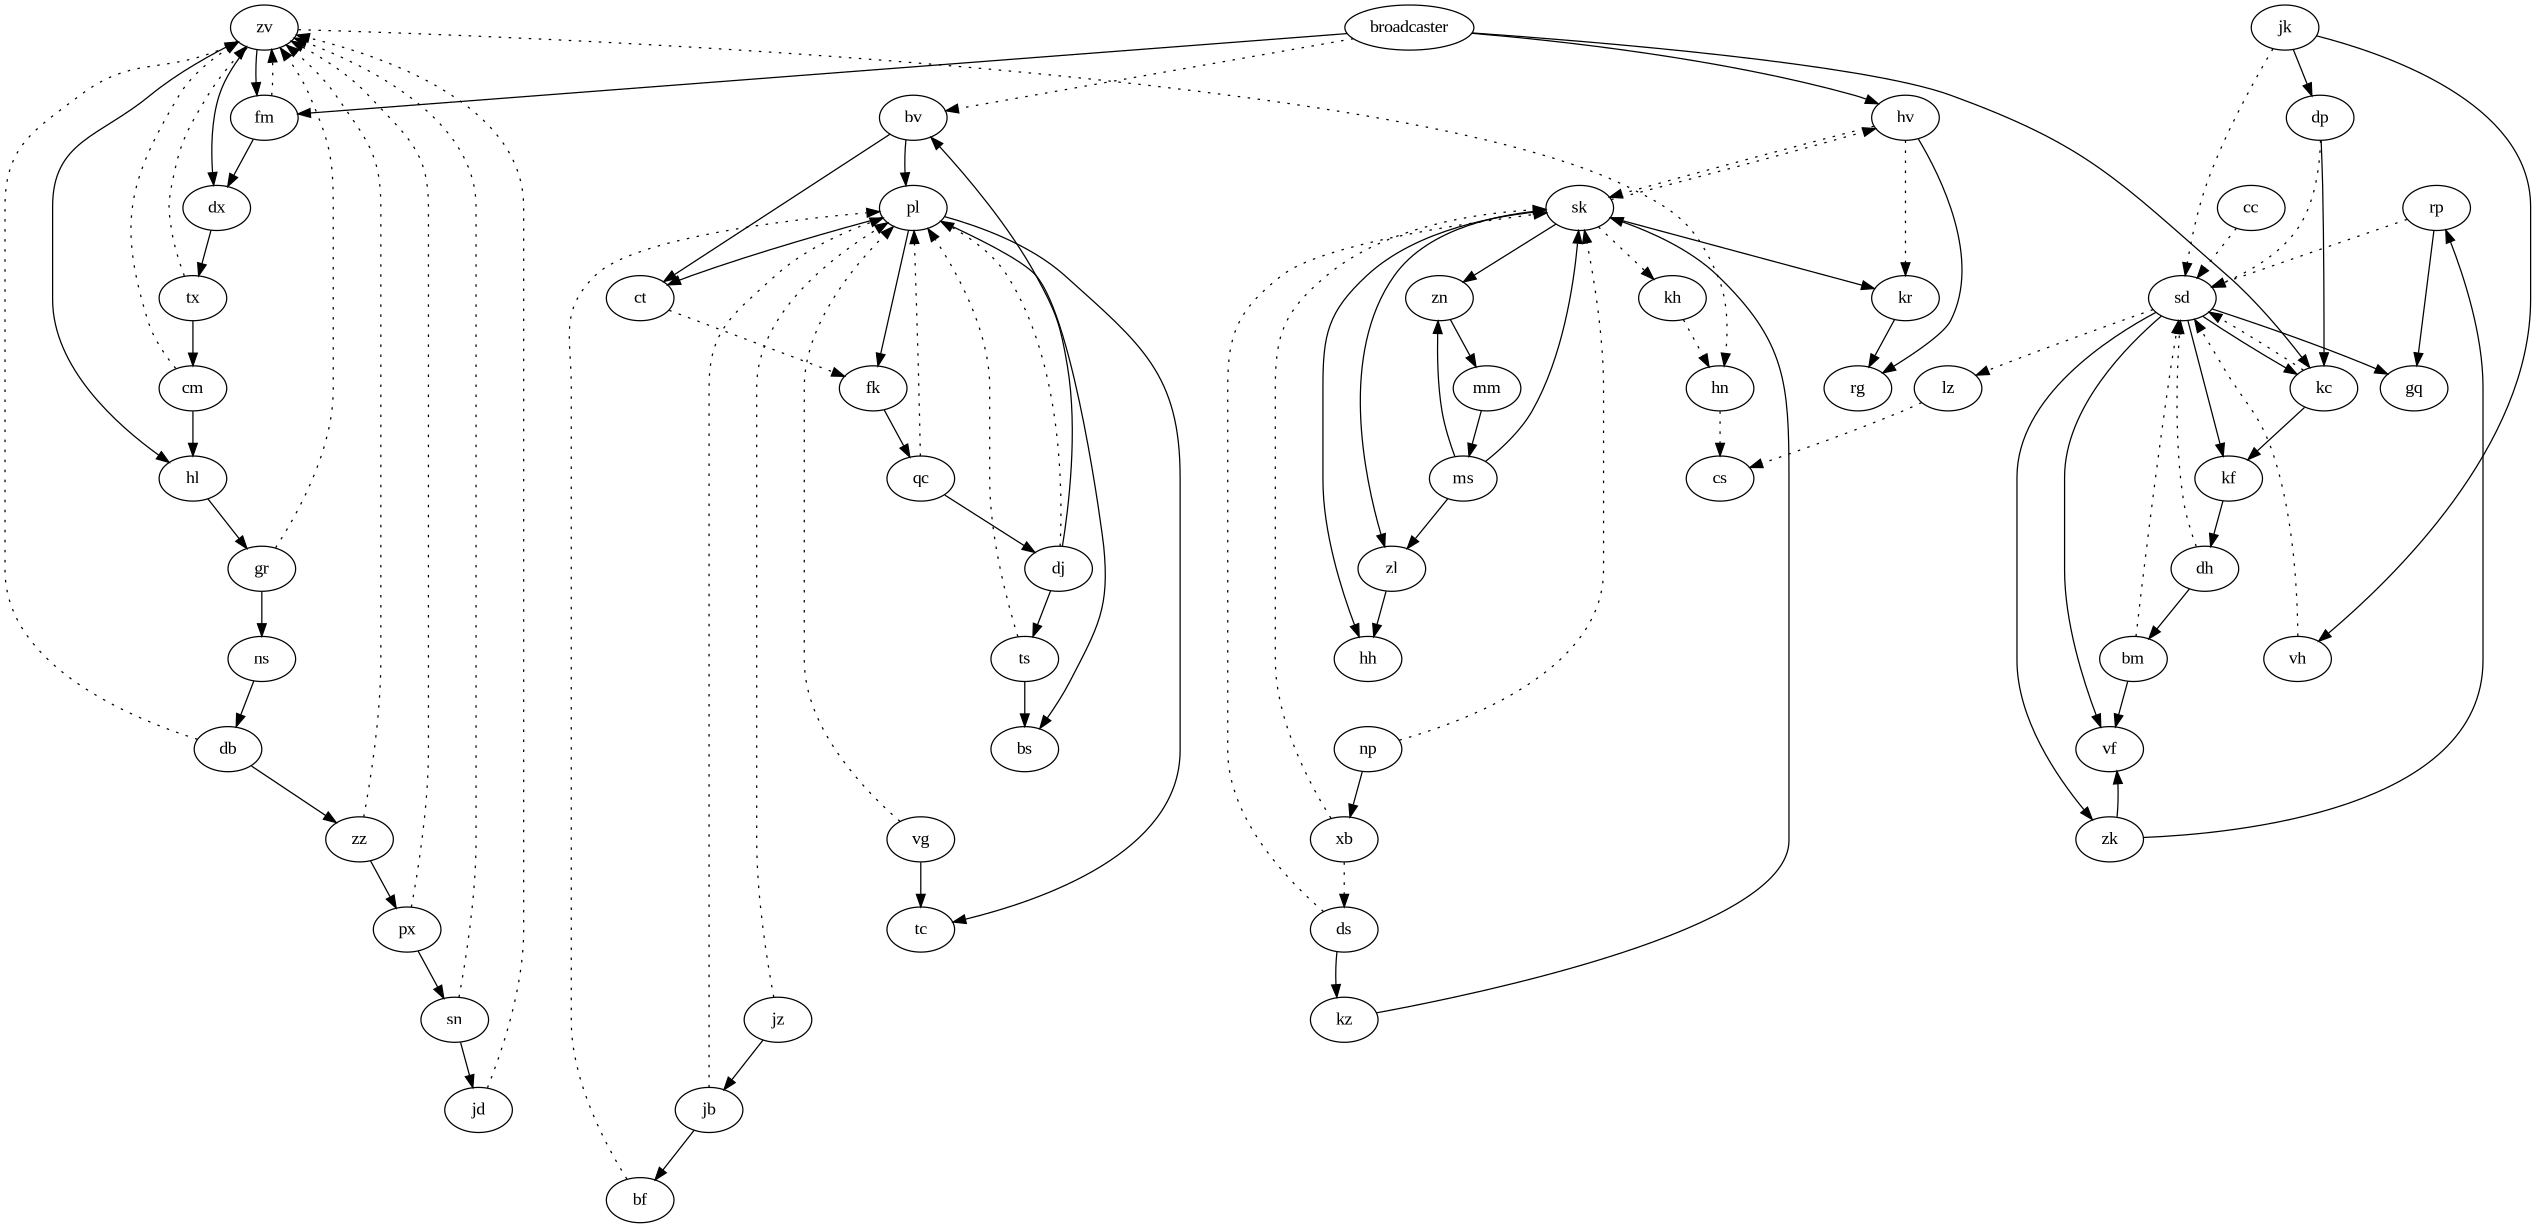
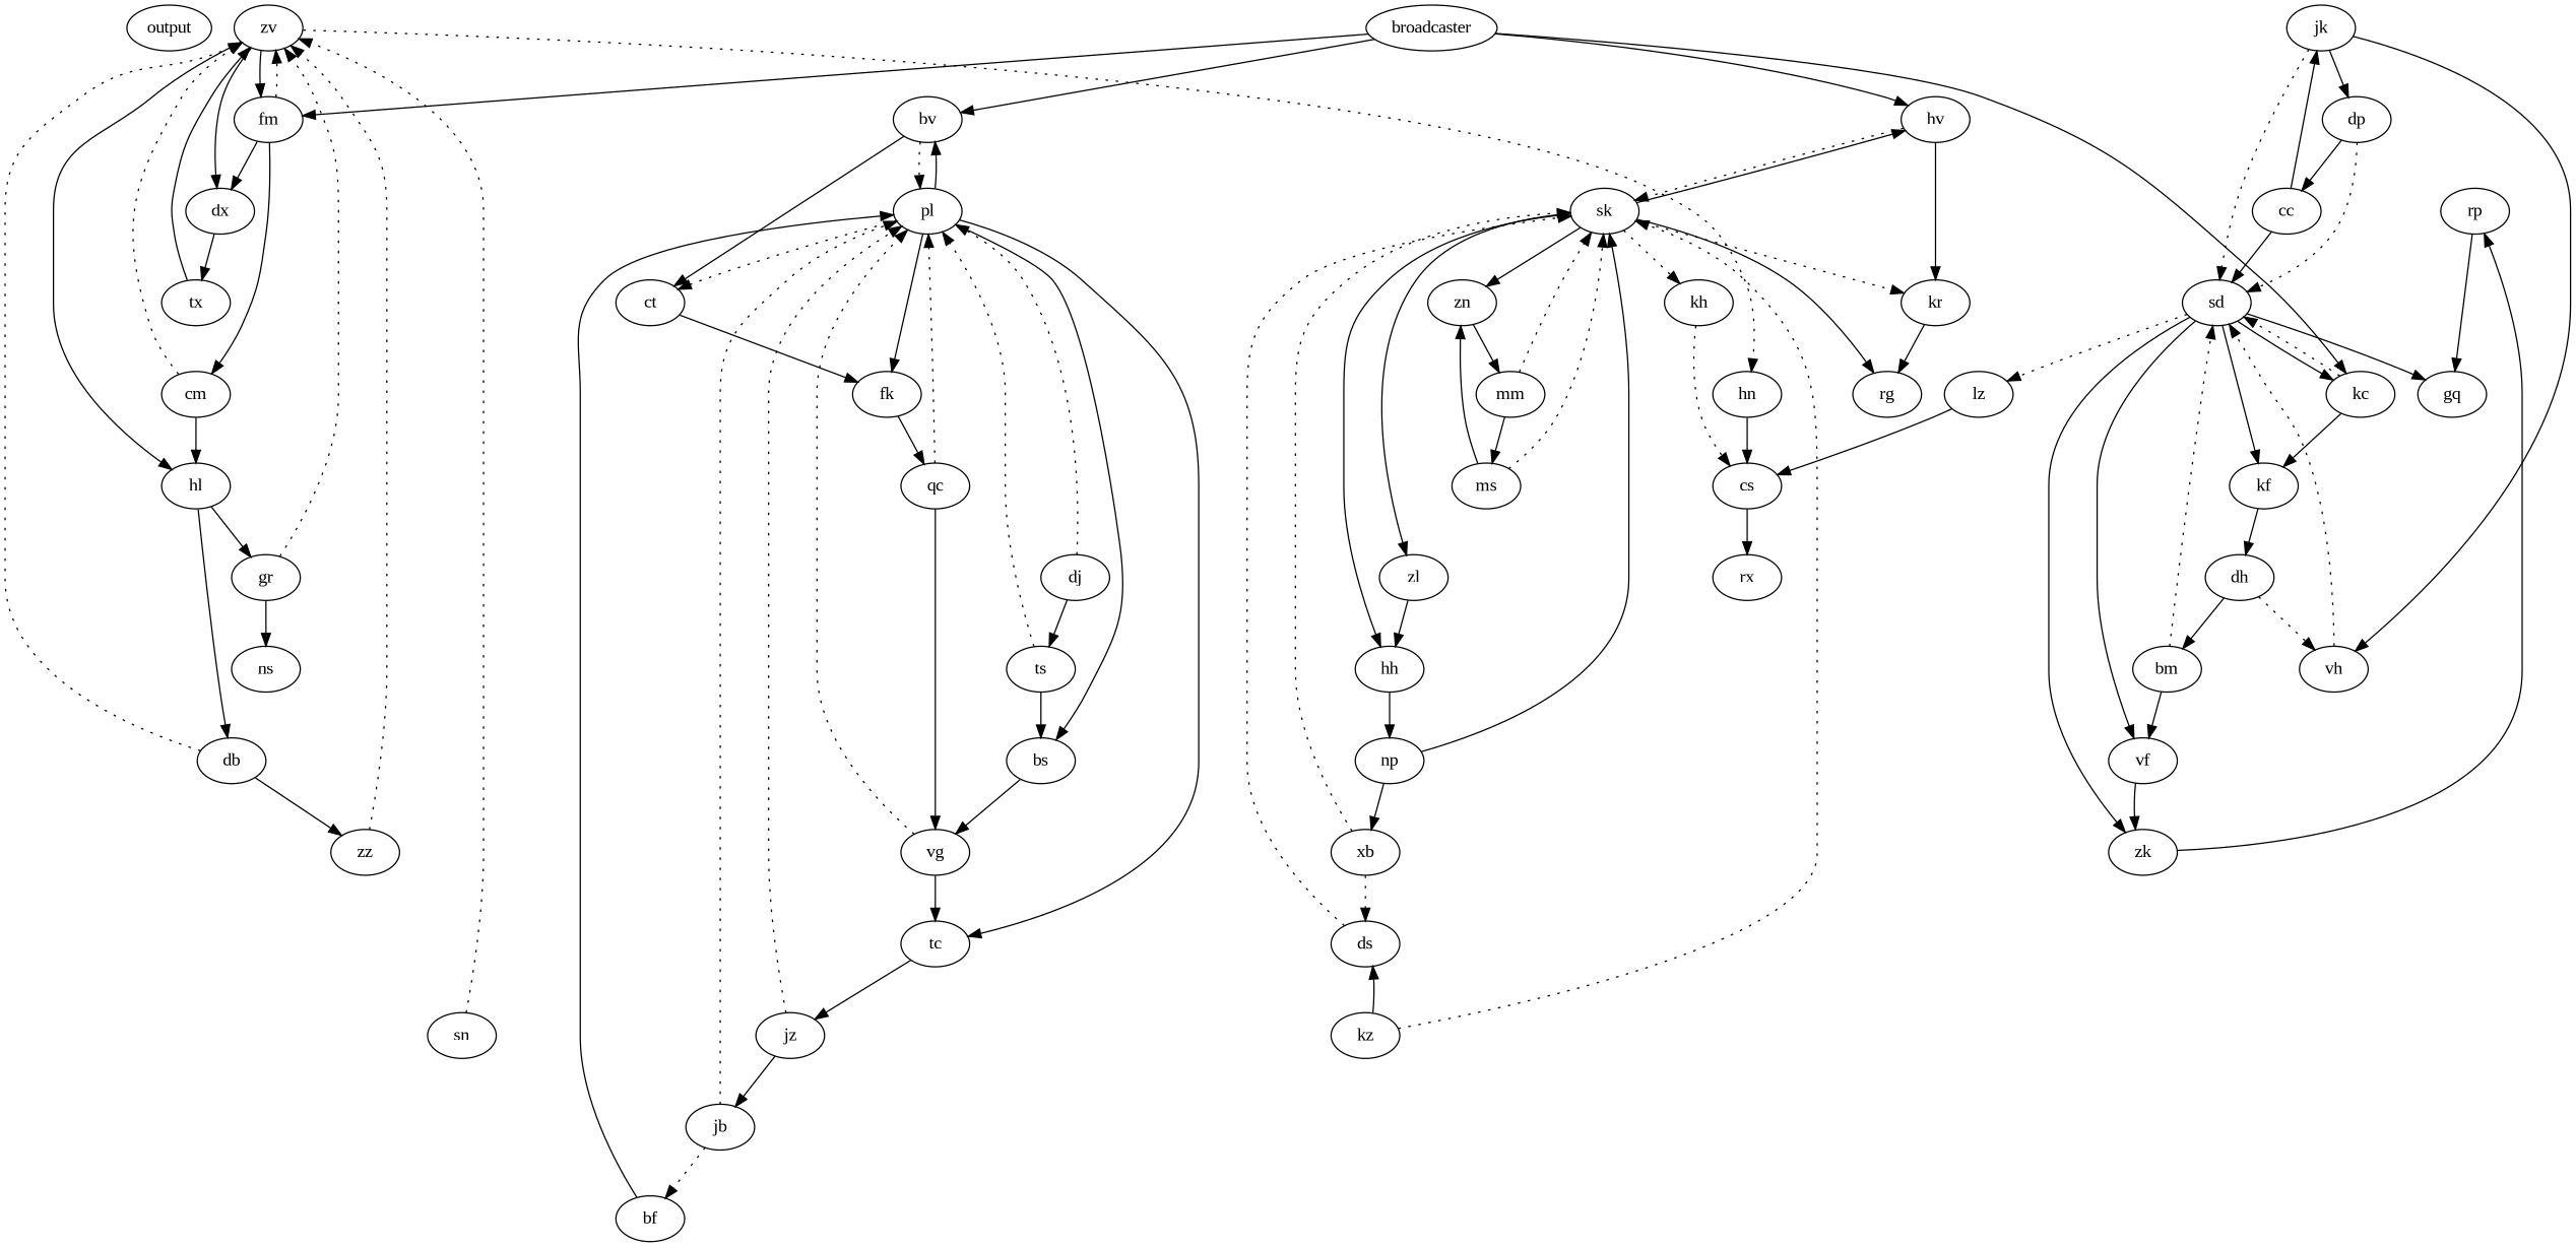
  digraph {
    fontname="Liberation Serif"
    node [fontname="Liberation Serif"]
    edge [fontname="Liberation Serif"]
+   output
    rp
    gq
    sd
    lz
    kc
    kf
    zk
    vf
    kh
    cs
+   rx
    jz
    jb
    pl
    bf
    tc
    bs
    fk
    ct
    bv
    dx
    tx
    zv
    cm
    dh
    bm
    fm
    hn
    hl
    ns
    db
    gr
    xb
    sk
    ds
    hv
    kr
    zn
    zl
    hh
    rg
    kz
    zz
-   px
    mm
    np
    dj
    ts
    jk
    vh
    dp
    cc
    vg
-   jd
    ms
    qc
    sn
    broadcaster
    rp -> gq
-   rp -> sd [style=dotted]
    sd -> gq
    sd -> lz [style=dotted]
    sd -> kc
    sd -> kf
    sd -> zk
    sd -> vf
-   lz -> cs [style=dotted]
+   lz -> cs [style=solid]
    kc -> sd [style=dotted]
    kc -> kf
    kf -> dh
    zk -> rp
-   zk -> vf
-   kh -> hn [style=dotted]
+   vf -> zk
+   kh -> cs [style=dotted]
+   cs -> rx
    jz -> jb
    jz -> pl [style=dotted]
    jb -> pl [style=dotted]
-   jb -> bf
+   jb -> bf [style=dotted]
    pl -> tc
    pl -> bs
    pl -> fk
-   pl -> ct
-   dj -> bv
-   bf -> pl [style=dotted]
+   pl -> ct [style=dotted]
+   pl -> bv
+   bf -> pl [style=solid]
+   tc -> jz
+   bs -> vg
    fk -> qc
-   ct -> fk [style=dotted]
-   bv -> pl [style=solid]
+   ct -> fk
+   bv -> pl [style=dotted]
    bv -> ct
    dx -> tx
-   tx -> zv [style=dotted]
-   tx -> cm
+   tx -> zv [style=solid]
+   fm -> cm
    zv -> dx
    zv -> fm
    zv -> hn [style=dotted]
    zv -> hl
    cm -> zv [style=dotted]
    cm -> hl
-   dh -> sd [style=dotted]
+   dh -> vh [style=dotted]
    dh -> bm
    bm -> sd [style=dotted]
    bm -> vf
    fm -> dx
    fm -> zv [style=dotted]
-   hn -> cs [style=dotted]
+   hn -> cs [style=solid]
    hl -> gr
-   ns -> db
+   hl -> db
    db -> zv [style=dotted]
    db -> zz
    gr -> zv [style=dotted]
    gr -> ns
    xb -> sk [style=dotted]
    xb -> ds [style=dotted]
    sk -> kh [style=dotted]
-   sk -> hv [style=dotted]
-   sk -> kr
+   sk -> hv
+   sk -> kr [style=dotted]
    sk -> zn
    sk -> zl
    sk -> hh
-   hv -> rg
+   sk -> rg
    ds -> sk [style=dotted]
-   ds -> kz
+   kz -> ds
    hv -> sk [style=dotted]
-   hv -> kr [style=dotted]
+   hv -> kr
    kr -> rg
    zn -> mm
    zl -> hh
-   kz -> sk [style=solid]
+   hh -> np
+   kz -> sk [style=dotted]
    zz -> zv [style=dotted]
-   zz -> px
-   px -> zv [style=dotted]
-   px -> sn
+   mm -> sk [style=dotted]
    mm -> ms
    np -> xb
-   np -> sk [style=dotted]
+   np -> sk [style=solid]
    dj -> pl [style=dotted]
    dj -> ts
    ts -> pl [style=dotted]
    ts -> bs
    jk -> sd [style=dotted]
    jk -> vh
    jk -> dp
    vh -> sd [style=dotted]
    dp -> sd [style=dotted]
-   dp -> kc
-   cc -> sd [style=dotted]
+   dp -> cc
+   cc -> sd [style=solid]
+   cc -> jk
    vg -> pl [style=dotted]
    vg -> tc
-   jd -> zv [style=dotted]
-   ms -> sk [style=solid]
+   ms -> sk [style=dotted]
    ms -> zn
-   ms -> zl
    qc -> pl [style=dotted]
-   qc -> dj
+   qc -> vg
    sn -> zv [style=dotted]
-   sn -> jd
    broadcaster -> kc
-   broadcaster -> bv [style=dotted]
+   broadcaster -> bv
    broadcaster -> fm
    broadcaster -> hv
  }
